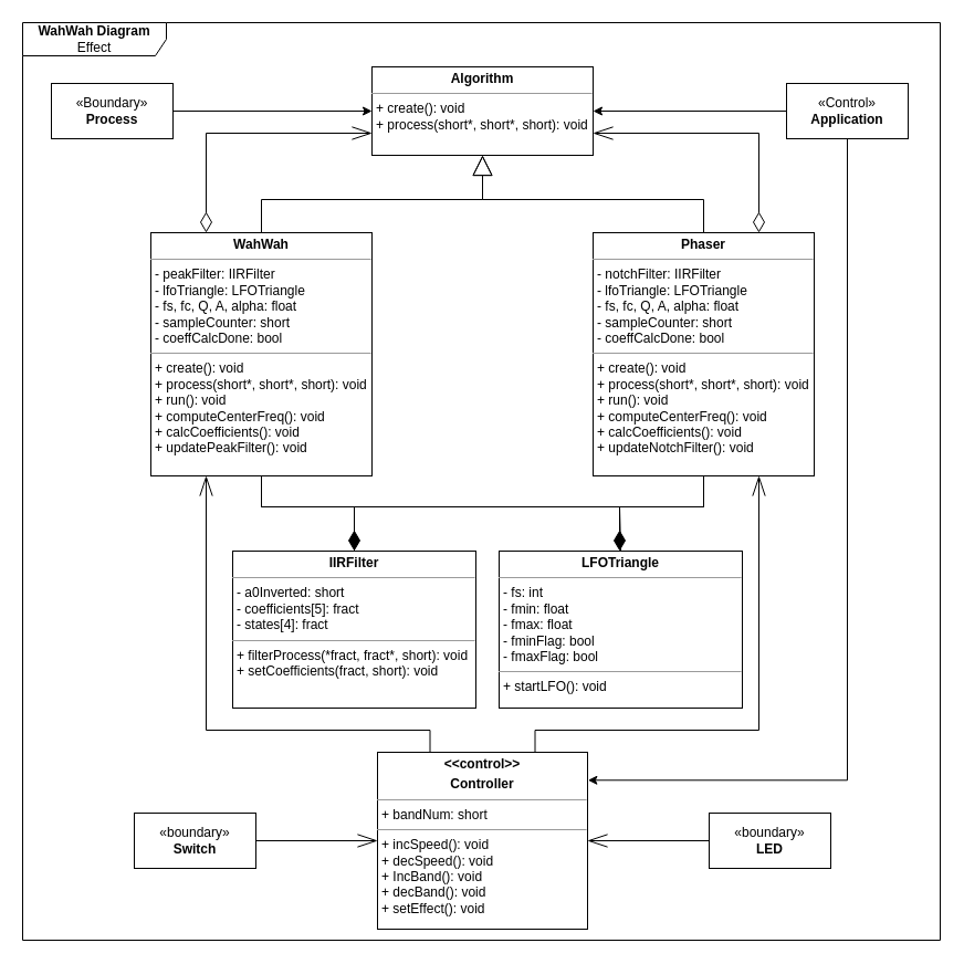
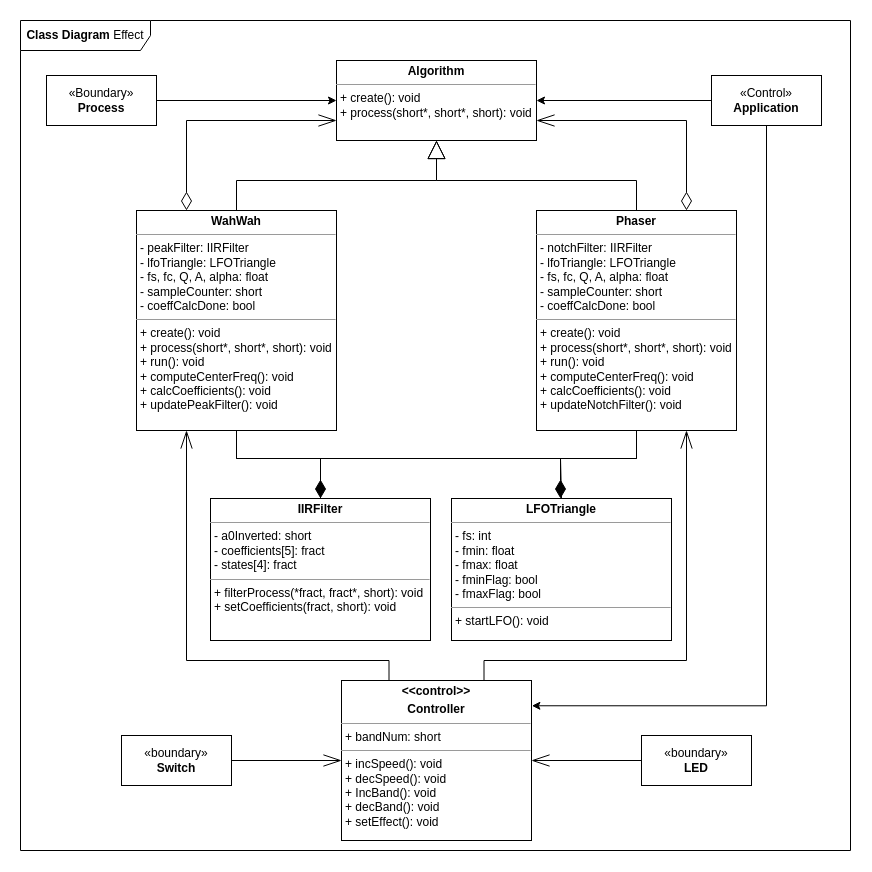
  <mxCell id="0" />
  <mxCell id="1" parent="0" />
  <mxCell id="2" value="«Boundary»&lt;br&gt;&lt;b&gt;Process&lt;/b&gt;" style="html=1;whiteSpace=wrap;" parent="1" vertex="1"><mxGeometry x="46" y="75" width="110" height="50" as="geometry" /></mxCell>
  <mxCell id="3" value="" style="edgeStyle=orthogonalEdgeStyle;rounded=0;orthogonalLoop=1;jettySize=auto;html=1;" parent="1" source="2" target="5" edge="1"><mxGeometry relative="1" as="geometry" /></mxCell>
  <mxCell id="4" style="edgeStyle=orthogonalEdgeStyle;rounded=0;orthogonalLoop=1;jettySize=auto;html=1;exitX=1;exitY=0.75;exitDx=0;exitDy=0;entryX=0.75;entryY=0;entryDx=0;entryDy=0;endArrow=diamondThin;endFill=0;endSize=16;startArrow=openThin;startFill=0;startSize=16;" parent="1" source="5" target="14" edge="1"><mxGeometry relative="1" as="geometry" /></mxCell>
  <mxCell id="5" value="&lt;p style=&quot;margin:0px;margin-top:4px;text-align:center;&quot;&gt;&lt;b&gt;Algorithm&lt;/b&gt;&lt;/p&gt;&lt;hr size=&quot;1&quot;&gt;&lt;p style=&quot;margin:0px;margin-left:4px;&quot;&gt;&lt;span style=&quot;background-color: initial;&quot;&gt;+ create(): void&lt;/span&gt;&lt;br&gt;&lt;span style=&quot;background-color: initial;&quot;&gt;+ process(short*, short*, short): void&lt;/span&gt;&lt;br&gt;&lt;/p&gt;&lt;p style=&quot;margin:0px;margin-left:4px;&quot;&gt;&lt;br&gt;&lt;/p&gt;" style="verticalAlign=top;align=left;overflow=fill;fontSize=12;fontFamily=Helvetica;html=1;whiteSpace=wrap;" parent="1" vertex="1"><mxGeometry x="336" y="60" width="200" height="80" as="geometry" /></mxCell>
  <mxCell id="6" style="edgeStyle=orthogonalEdgeStyle;rounded=0;orthogonalLoop=1;jettySize=auto;html=1;exitX=0.5;exitY=1;exitDx=0;exitDy=0;entryX=0.5;entryY=0;entryDx=0;entryDy=0;endArrow=none;endFill=0;" parent="1" target="10" edge="1"><mxGeometry relative="1" as="geometry"><mxPoint x="236" y="408" as="sourcePoint" /><Array as="points"><mxPoint x="236" y="458" /><mxPoint x="320" y="458" /></Array></mxGeometry></mxCell>
  <mxCell id="7" style="edgeStyle=orthogonalEdgeStyle;rounded=0;orthogonalLoop=1;jettySize=auto;html=1;exitX=0.5;exitY=1;exitDx=0;exitDy=0;entryX=0.5;entryY=0;entryDx=0;entryDy=0;endArrow=none;endFill=0;" parent="1" target="11" edge="1"><mxGeometry relative="1" as="geometry"><mxPoint x="236" y="408" as="sourcePoint" /><Array as="points"><mxPoint x="236" y="458" /><mxPoint x="560" y="458" /><mxPoint x="560" y="498" /></Array></mxGeometry></mxCell>
  <mxCell id="8" style="edgeStyle=orthogonalEdgeStyle;rounded=0;orthogonalLoop=1;jettySize=auto;html=1;exitX=0.5;exitY=0;exitDx=0;exitDy=0;entryX=0.5;entryY=1;entryDx=0;entryDy=0;endArrow=block;endFill=0;strokeWidth=1;endSize=16;" parent="1" source="9" target="5" edge="1"><mxGeometry relative="1" as="geometry" /></mxCell>
  <mxCell id="9" value="&lt;p style=&quot;margin:0px;margin-top:4px;text-align:center;&quot;&gt;&lt;b&gt;WahWah&lt;/b&gt;&lt;/p&gt;&lt;hr size=&quot;1&quot;&gt;&lt;p style=&quot;margin:0px;margin-left:4px;&quot;&gt;- peakFilter: IIRFilter&lt;br&gt;- lfoTriangle: LFOTriangle&lt;/p&gt;&lt;p style=&quot;margin:0px;margin-left:4px;&quot;&gt;- fs, fc, Q, A, alpha: float&lt;/p&gt;&lt;p style=&quot;margin:0px;margin-left:4px;&quot;&gt;- sampleCounter: short&lt;/p&gt;&lt;p style=&quot;margin:0px;margin-left:4px;&quot;&gt;- coeffCalcDone: bool&lt;/p&gt;&lt;hr size=&quot;1&quot;&gt;&lt;p style=&quot;margin:0px;margin-left:4px;&quot;&gt;+ create(): void&lt;br&gt;&lt;/p&gt;&lt;p style=&quot;border-color: var(--border-color); margin: 0px 0px 0px 4px;&quot;&gt;+ process(short*, short*, short): void&lt;br style=&quot;border-color: var(--border-color);&quot;&gt;&lt;/p&gt;&lt;p style=&quot;border-color: var(--border-color); margin: 0px 0px 0px 4px;&quot;&gt;+ run(): void&lt;/p&gt;&lt;p style=&quot;border-color: var(--border-color); margin: 0px 0px 0px 4px;&quot;&gt;+ computeCenterFreq(): void&lt;/p&gt;&lt;p style=&quot;border-color: var(--border-color); margin: 0px 0px 0px 4px;&quot;&gt;+ calcCoefficients(): void&lt;/p&gt;&lt;p style=&quot;border-color: var(--border-color); margin: 0px 0px 0px 4px;&quot;&gt;+ updatePeakFilter(): void&lt;/p&gt;" style="verticalAlign=top;align=left;overflow=fill;fontSize=12;fontFamily=Helvetica;html=1;whiteSpace=wrap;" parent="1" vertex="1"><mxGeometry x="136" y="210" width="200" height="220" as="geometry" /></mxCell>
  <mxCell id="10" value="&lt;p style=&quot;margin:0px;margin-top:4px;text-align:center;&quot;&gt;&lt;b&gt;IIRFilter&lt;/b&gt;&lt;/p&gt;&lt;hr size=&quot;1&quot;&gt;&lt;p style=&quot;margin:0px;margin-left:4px;&quot;&gt;- a0Inverted: short&lt;br&gt;&lt;/p&gt;&lt;p style=&quot;margin:0px;margin-left:4px;&quot;&gt;- coefficients[5]: fract&lt;/p&gt;&lt;p style=&quot;margin:0px;margin-left:4px;&quot;&gt;- states[4]: fract&lt;/p&gt;&lt;hr size=&quot;1&quot;&gt;&lt;p style=&quot;margin:0px;margin-left:4px;&quot;&gt;+ filterProcess(*fract, fract*, short): void&lt;br&gt;+ setCoefficients(fract, short): void&lt;/p&gt;" style="verticalAlign=top;align=left;overflow=fill;fontSize=12;fontFamily=Helvetica;html=1;whiteSpace=wrap;" parent="1" vertex="1"><mxGeometry x="210" y="498" width="220" height="142" as="geometry" /></mxCell>
  <mxCell id="11" value="&lt;p style=&quot;margin:0px;margin-top:4px;text-align:center;&quot;&gt;&lt;b&gt;LFOTriangle&lt;/b&gt;&lt;/p&gt;&lt;hr size=&quot;1&quot;&gt;&lt;p style=&quot;margin:0px;margin-left:4px;&quot;&gt;- fs: int&lt;/p&gt;&lt;p style=&quot;margin:0px;margin-left:4px;&quot;&gt;- fmin: float&lt;br&gt;- fmax: float&lt;/p&gt;&lt;p style=&quot;margin:0px;margin-left:4px;&quot;&gt;- fminFlag: bool&lt;/p&gt;&lt;p style=&quot;margin:0px;margin-left:4px;&quot;&gt;- fmaxFlag: bool&lt;br&gt;&lt;/p&gt;&lt;hr size=&quot;1&quot;&gt;&lt;p style=&quot;margin:0px;margin-left:4px;&quot;&gt;+ startLFO(): void&lt;br&gt;&lt;br&gt;&lt;/p&gt;" style="verticalAlign=top;align=left;overflow=fill;fontSize=12;fontFamily=Helvetica;html=1;whiteSpace=wrap;" parent="1" vertex="1"><mxGeometry x="451" y="498" width="220" height="142" as="geometry" /></mxCell>
  <mxCell id="12" style="edgeStyle=orthogonalEdgeStyle;rounded=0;orthogonalLoop=1;jettySize=auto;html=1;exitX=0.5;exitY=1;exitDx=0;exitDy=0;endArrow=diamondThin;endFill=1;endSize=16;" parent="1" edge="1"><mxGeometry relative="1" as="geometry"><mxPoint x="636" y="408" as="sourcePoint" /><Array as="points"><mxPoint x="636" y="458" /><mxPoint x="560" y="458" /><mxPoint x="560" y="498" /></Array><mxPoint x="560" y="498" as="targetPoint" /></mxGeometry></mxCell>
  <mxCell id="13" style="edgeStyle=orthogonalEdgeStyle;rounded=0;orthogonalLoop=1;jettySize=auto;html=1;exitX=0.5;exitY=1;exitDx=0;exitDy=0;entryX=0.5;entryY=0;entryDx=0;entryDy=0;endArrow=diamondThin;endFill=1;strokeWidth=1;endSize=16;" parent="1" target="10" edge="1"><mxGeometry relative="1" as="geometry"><mxPoint x="636" y="408" as="sourcePoint" /><Array as="points"><mxPoint x="636" y="458" /><mxPoint x="320" y="458" /></Array></mxGeometry></mxCell>
  <mxCell id="14" value="&lt;p style=&quot;margin:0px;margin-top:4px;text-align:center;&quot;&gt;&lt;b&gt;Phaser&lt;/b&gt;&lt;/p&gt;&lt;hr size=&quot;1&quot;&gt;&lt;p style=&quot;margin:0px;margin-left:4px;&quot;&gt;- notchFilter: IIRFilter&lt;br&gt;- lfoTriangle: LFOTriangle&lt;/p&gt;&lt;p style=&quot;margin:0px;margin-left:4px;&quot;&gt;- fs, fc, Q, A, alpha: float&lt;/p&gt;&lt;p style=&quot;margin:0px;margin-left:4px;&quot;&gt;- sampleCounter: short&lt;/p&gt;&lt;p style=&quot;margin:0px;margin-left:4px;&quot;&gt;- coeffCalcDone: bool&lt;/p&gt;&lt;hr size=&quot;1&quot;&gt;&lt;p style=&quot;margin:0px;margin-left:4px;&quot;&gt;+ create(): void&lt;br&gt;&lt;/p&gt;&lt;p style=&quot;border-color: var(--border-color); margin: 0px 0px 0px 4px;&quot;&gt;+ process(short*, short*, short): void&lt;br style=&quot;border-color: var(--border-color);&quot;&gt;&lt;/p&gt;&lt;p style=&quot;border-color: var(--border-color); margin: 0px 0px 0px 4px;&quot;&gt;+ run(): void&lt;/p&gt;&lt;p style=&quot;border-color: var(--border-color); margin: 0px 0px 0px 4px;&quot;&gt;+ computeCenterFreq(): void&lt;/p&gt;&lt;p style=&quot;border-color: var(--border-color); margin: 0px 0px 0px 4px;&quot;&gt;+ calcCoefficients(): void&lt;/p&gt;&lt;p style=&quot;border-color: var(--border-color); margin: 0px 0px 0px 4px;&quot;&gt;+ updateNotchFilter(): void&lt;/p&gt;" style="verticalAlign=top;align=left;overflow=fill;fontSize=12;fontFamily=Helvetica;html=1;whiteSpace=wrap;" parent="1" vertex="1"><mxGeometry x="536" y="210" width="200" height="220" as="geometry" /></mxCell>
  <mxCell id="15" style="edgeStyle=orthogonalEdgeStyle;rounded=0;orthogonalLoop=1;jettySize=auto;html=1;exitX=0.5;exitY=0;exitDx=0;exitDy=0;entryX=0.5;entryY=1;entryDx=0;entryDy=0;endArrow=block;endFill=0;endSize=16;targetPerimeterSpacing=6;" parent="1" source="14" target="5" edge="1"><mxGeometry relative="1" as="geometry"><mxPoint x="461" y="150" as="targetPoint" /></mxGeometry></mxCell>
  <mxCell id="16" style="edgeStyle=orthogonalEdgeStyle;rounded=0;orthogonalLoop=1;jettySize=auto;html=1;exitX=0;exitY=0.5;exitDx=0;exitDy=0;entryX=1;entryY=0.5;entryDx=0;entryDy=0;" parent="1" source="18" target="5" edge="1"><mxGeometry relative="1" as="geometry" /></mxCell>
  <mxCell id="17" style="edgeStyle=orthogonalEdgeStyle;rounded=0;orthogonalLoop=1;jettySize=auto;html=1;exitX=0.5;exitY=1;exitDx=0;exitDy=0;entryX=1.002;entryY=0.158;entryDx=0;entryDy=0;entryPerimeter=0;" parent="1" source="18" target="21" edge="1"><mxGeometry relative="1" as="geometry"><mxPoint x="766.118" y="580" as="targetPoint" /><Array as="points"><mxPoint x="766" y="705" /><mxPoint x="531" y="705" /></Array></mxGeometry></mxCell>
  <mxCell id="18" value="«Control»&lt;br&gt;&lt;b&gt;Application&lt;/b&gt;" style="html=1;whiteSpace=wrap;" parent="1" vertex="1"><mxGeometry x="711" y="75" width="110" height="50" as="geometry" /></mxCell>
  <mxCell id="19" style="edgeStyle=orthogonalEdgeStyle;rounded=0;orthogonalLoop=1;jettySize=auto;html=1;exitX=0.75;exitY=0;exitDx=0;exitDy=0;entryX=0.75;entryY=1;entryDx=0;entryDy=0;endArrow=openThin;endFill=0;endSize=16;" parent="1" source="21" target="14" edge="1"><mxGeometry relative="1" as="geometry"><Array as="points"><mxPoint x="484" y="660" /><mxPoint x="686" y="660" /></Array></mxGeometry></mxCell>
  <mxCell id="20" style="edgeStyle=orthogonalEdgeStyle;rounded=0;orthogonalLoop=1;jettySize=auto;html=1;exitX=0.25;exitY=0;exitDx=0;exitDy=0;entryX=0.25;entryY=1;entryDx=0;entryDy=0;endArrow=openThin;endFill=0;endSize=16;" parent="1" source="21" target="9" edge="1"><mxGeometry relative="1" as="geometry"><Array as="points"><mxPoint x="389" y="660" /><mxPoint x="186" y="660" /></Array></mxGeometry></mxCell>
  <mxCell id="21" value="&lt;p style=&quot;margin:0px;margin-top:4px;text-align:center;&quot;&gt;&lt;b&gt;&amp;lt;&amp;lt;control&amp;gt;&amp;gt;&lt;/b&gt;&lt;/p&gt;&lt;p style=&quot;margin:0px;margin-top:4px;text-align:center;&quot;&gt;&lt;b&gt;Controller&lt;/b&gt;&lt;/p&gt;&lt;hr size=&quot;1&quot;&gt;&lt;p style=&quot;margin:0px;margin-left:4px;&quot;&gt;+ bandNum: short&lt;br&gt;&lt;/p&gt;&lt;hr size=&quot;1&quot;&gt;&lt;p style=&quot;margin:0px;margin-left:4px;&quot;&gt;+ incSpeed(): void&lt;br&gt;+ decSpeed(): void&lt;/p&gt;&lt;p style=&quot;margin:0px;margin-left:4px;&quot;&gt;+ IncBand(): void&lt;/p&gt;&lt;p style=&quot;margin:0px;margin-left:4px;&quot;&gt;+ decBand(): void&lt;/p&gt;&lt;p style=&quot;margin:0px;margin-left:4px;&quot;&gt;+ setEffect(): void&lt;/p&gt;" style="verticalAlign=top;align=left;overflow=fill;fontSize=12;fontFamily=Helvetica;html=1;whiteSpace=wrap;" parent="1" vertex="1"><mxGeometry x="341" y="680" width="190" height="160" as="geometry" /></mxCell>
  <mxCell id="22" style="edgeStyle=orthogonalEdgeStyle;rounded=0;orthogonalLoop=1;jettySize=auto;html=1;exitX=1;exitY=0.5;exitDx=0;exitDy=0;entryX=0;entryY=0.5;entryDx=0;entryDy=0;endArrow=openThin;endFill=0;endSize=16;" parent="1" source="23" target="21" edge="1"><mxGeometry relative="1" as="geometry" /></mxCell>
  <mxCell id="23" value="«boundary»&lt;br&gt;&lt;b&gt;Switch&lt;/b&gt;" style="html=1;whiteSpace=wrap;" parent="1" vertex="1"><mxGeometry x="121" y="735" width="110" height="50" as="geometry" /></mxCell>
  <mxCell id="24" style="edgeStyle=orthogonalEdgeStyle;rounded=0;orthogonalLoop=1;jettySize=auto;html=1;exitX=0;exitY=0.5;exitDx=0;exitDy=0;entryX=1;entryY=0.5;entryDx=0;entryDy=0;endArrow=openThin;endFill=0;endSize=16;" parent="1" source="25" target="21" edge="1"><mxGeometry relative="1" as="geometry" /></mxCell>
  <mxCell id="25" value="«boundary»&lt;br&gt;&lt;b&gt;LED&lt;/b&gt;" style="html=1;whiteSpace=wrap;" parent="1" vertex="1"><mxGeometry x="641" y="735" width="110" height="50" as="geometry" /></mxCell>
  <mxCell id="26" style="edgeStyle=orthogonalEdgeStyle;rounded=0;orthogonalLoop=1;jettySize=auto;html=1;exitX=0;exitY=0.75;exitDx=0;exitDy=0;entryX=0.25;entryY=0;entryDx=0;entryDy=0;endArrow=diamondThin;endFill=0;endSize=16;startArrow=openThin;startFill=0;startSize=16;" parent="1" source="5" target="9" edge="1"><mxGeometry relative="1" as="geometry"><mxPoint x="546" y="130" as="sourcePoint" /><mxPoint x="696" y="220" as="targetPoint" /></mxGeometry></mxCell>
- <mxCell id="27" value="&lt;b&gt;WahWah Diagram &lt;/b&gt;Effect" style="shape=umlFrame;whiteSpace=wrap;html=1;pointerEvents=0;width=130;height=30;" vertex="1" parent="1"><mxGeometry x="20" y="20" width="830" height="830" as="geometry" /></mxCell>
+ <mxCell id="27" value="&lt;b&gt;Class Diagram &lt;/b&gt;Effect" style="shape=umlFrame;whiteSpace=wrap;html=1;pointerEvents=0;width=130;height=30;" vertex="1" parent="1"><mxGeometry x="20" y="20" width="830" height="830" as="geometry" /></mxCell>
